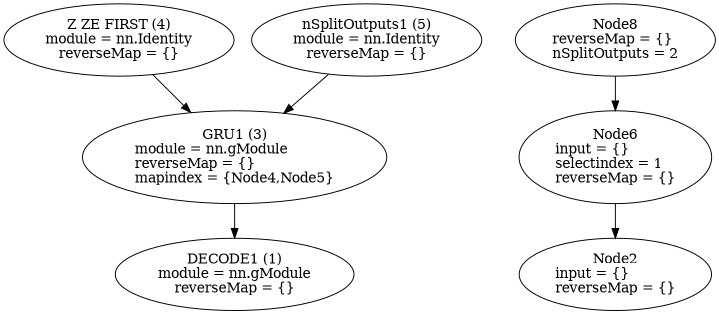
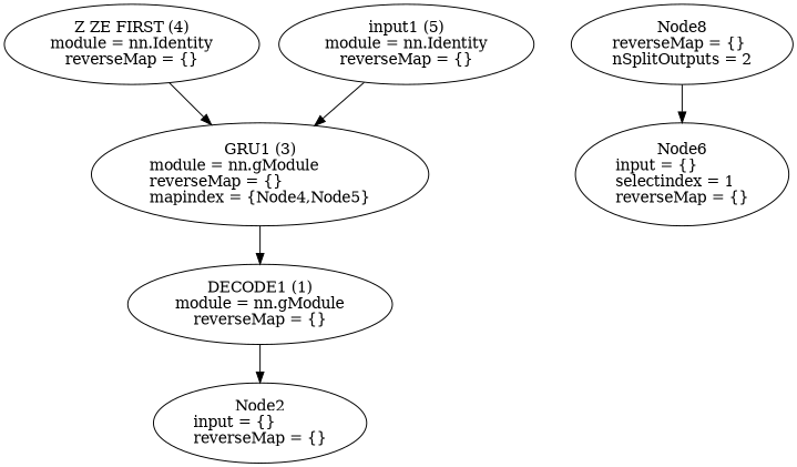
  digraph {
    node [shape=oval]
    n1 [height=1.041 label="DECODE1 (1)\nmodule = nn.gModule\lreverseMap = {}" width=2.7499]
    n2 [height=1.041 label="Node2\ninput = {}\lreverseMap = {}" width=2.1606]
    n3 [height=1.3356 label="GRU1 (3)\nmodule = nn.gModule\lreverseMap = {}\lmapindex = {Node4,Node5}" width=3.457]
    n4 [height=1.041 label="Z ZE FIRST (4)\nmodule = nn.Identity\lreverseMap = {}" width=2.6124]
-   n5 [height=1.041 label="nSplitOutputs1 (5)\nmodule = nn.Identity\lreverseMap = {}" width=2.6124]
+   n5 [height=1.041 label="input1 (5)\nmodule = nn.Identity\lreverseMap = {}" width=2.6124]
    n6 [height=1.3356 label="Node6\ninput = {}\lselectindex = 1\lreverseMap = {}" width=2.1606]
    n7 [height=1.041 label="Node8\nreverseMap = {}\lnSplitOutputs = 2" width=2.2392]
-   n6 -> n2
+   n1 -> n2
    n3 -> n1
    n4 -> n3
    n5 -> n3
    n7 -> n6
  }
